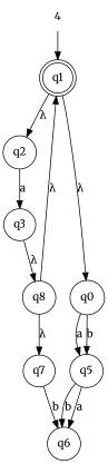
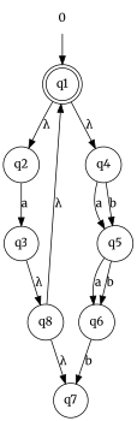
  digraph {
    fontname=Merriweather
    rankdir=TB
    node [fontname=Merriweather shape=circle]
    edge [fontname=Merriweather]
    q1 [shape=doublecircle]
    q2
-   q4 [label=q0]
+   q4
    q3
    q5
    q8
    q6
    q7
-   0 [shape=none label=4]
+   0 [shape=none]
    q1 -> q2 [label="λ"]
    q1 -> q4 [label="λ"]
    q2 -> q3 [label=a]
    q4 -> q5 [label=a]
    q4 -> q5 [label=b]
    q3 -> q8 [label="λ"]
    q5 -> q6 [label=a]
    q5 -> q6 [label=b]
    q8 -> q1 [label="λ"]
    q8 -> q7 [label="λ"]
-   q7 -> q6 [label=b]
+   q6 -> q7 [label=b]
    0 -> q1
  }
